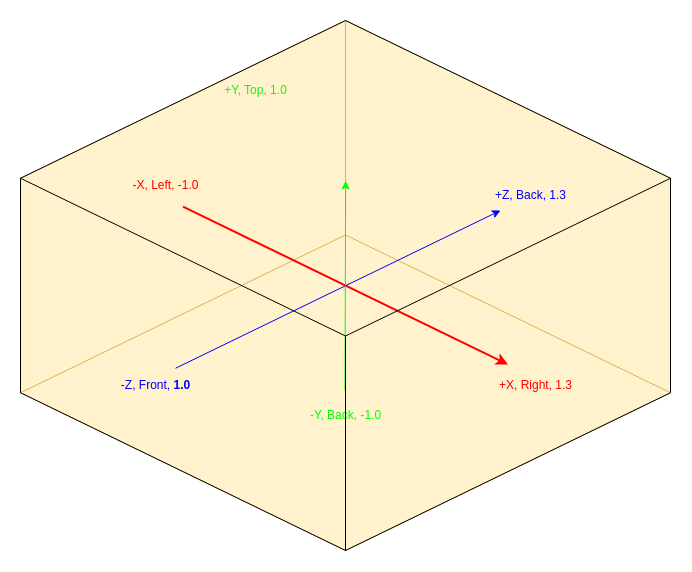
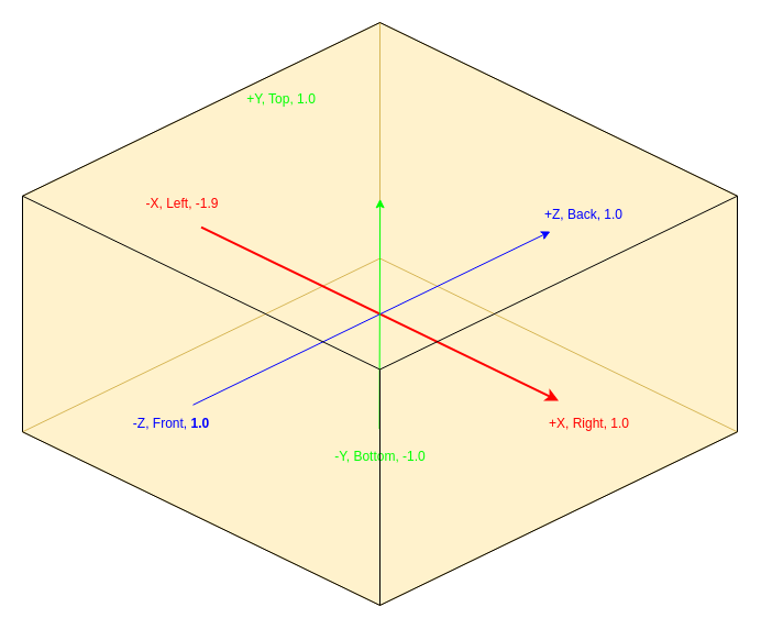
  <mxCell id="0" />
  <mxCell id="1" parent="0" />
  <mxCell id="2" value="" style="html=1;whiteSpace=wrap;shape=isoCube2;backgroundOutline=1;isoAngle=15.157;fillColor=#fff2cc;rotation=-180;strokeColor=#d6b656;" vertex="1" parent="1"><mxGeometry x="20" y="20" width="650" height="530" as="geometry" /></mxCell>
  <mxCell id="3" value="" style="endArrow=classic;html=1;rounded=0;exitX=0;exitY=0;exitDx=0;exitDy=372.25;exitPerimeter=0;entryX=0.5;entryY=1;entryDx=0;entryDy=0;entryPerimeter=0;fillColor=#e51400;strokeColor=#FF0000;strokeWidth=2;" edge="1" parent="1"><mxGeometry width="50" height="50" relative="1" as="geometry"><mxPoint x="182.5" y="206.13" as="sourcePoint" /><mxPoint x="507.5" y="363.88" as="targetPoint" /></mxGeometry></mxCell>
  <mxCell id="4" value="" style="endArrow=classic;html=1;rounded=0;exitX=0;exitY=0;exitDx=0;exitDy=372.25;exitPerimeter=0;entryX=0;entryY=0;entryDx=650;entryDy=372.25;entryPerimeter=0;strokeColor=#0000FF;" edge="1" parent="1"><mxGeometry width="50" height="50" relative="1" as="geometry"><mxPoint x="175" y="367.75" as="sourcePoint" /><mxPoint x="500" y="210" as="targetPoint" /></mxGeometry></mxCell>
  <mxCell id="5" value="" style="endArrow=classic;html=1;rounded=0;exitX=0.5;exitY=1;exitDx=0;exitDy=0;exitPerimeter=0;entryX=0.501;entryY=0.605;entryDx=0;entryDy=0;entryPerimeter=0;strokeColor=#00FF00;" edge="1" parent="1"><mxGeometry width="50" height="50" relative="1" as="geometry"><mxPoint x="344.5" y="389.68" as="sourcePoint" /><mxPoint x="345.15" y="180.33" as="targetPoint" /></mxGeometry></mxCell>
- <mxCell id="6" value="+X, Right, 1.3" style="text;html=1;align=center;verticalAlign=middle;resizable=0;points=[];autosize=1;strokeColor=none;fillColor=none;fontColor=#ff0000;" vertex="1" parent="1"><mxGeometry x="485" y="370" width="100" height="30" as="geometry" /></mxCell>
- <mxCell id="7" value="-X, Left, -1.0" style="text;html=1;align=center;verticalAlign=middle;resizable=0;points=[];autosize=1;strokeColor=none;fillColor=none;fontColor=#ff0000;" vertex="1" parent="1"><mxGeometry x="120" y="170" width="90" height="30" as="geometry" /></mxCell>
+ <mxCell id="6" value="+X, Right, 1.0" style="text;html=1;align=center;verticalAlign=middle;resizable=0;points=[];autosize=1;strokeColor=none;fillColor=none;fontColor=#ff0000;" vertex="1" parent="1"><mxGeometry x="485" y="370" width="100" height="30" as="geometry" /></mxCell>
+ <mxCell id="7" value="-X, Left, -1.9" style="text;html=1;align=center;verticalAlign=middle;resizable=0;points=[];autosize=1;strokeColor=none;fillColor=none;fontColor=#ff0000;" vertex="1" parent="1"><mxGeometry x="120" y="170" width="90" height="30" as="geometry" /></mxCell>
  <mxCell id="8" value="&lt;font color=&quot;#00ff00&quot;&gt;+Y, Top, 1.0&lt;/font&gt;" style="text;html=1;align=center;verticalAlign=middle;resizable=0;points=[];autosize=1;strokeColor=none;fillColor=none;fontColor=#ff0000;" vertex="1" parent="1"><mxGeometry x="210" y="75" width="90" height="30" as="geometry" /></mxCell>
- <mxCell id="9" value="&lt;font color=&quot;#00ff00&quot;&gt;-Y, Back, -1.0&lt;/font&gt;" style="text;html=1;align=center;verticalAlign=middle;resizable=0;points=[];autosize=1;strokeColor=none;fillColor=none;fontColor=#ff0000;" vertex="1" parent="1"><mxGeometry x="290" y="400" width="110" height="30" as="geometry" /></mxCell>
+ <mxCell id="9" value="&lt;font color=&quot;#00ff00&quot;&gt;-Y, Bottom, -1.0&lt;/font&gt;" style="text;html=1;align=center;verticalAlign=middle;resizable=0;points=[];autosize=1;strokeColor=none;fillColor=none;fontColor=#ff0000;" vertex="1" parent="1"><mxGeometry x="290" y="400" width="110" height="30" as="geometry" /></mxCell>
  <mxCell id="10" value="&lt;font&gt;-Z, Front, &lt;b&gt;1.0&lt;/b&gt;&lt;/font&gt;" style="text;html=1;align=center;verticalAlign=middle;resizable=0;points=[];autosize=1;strokeColor=none;fillColor=none;fontColor=#0000FF;" vertex="1" parent="1"><mxGeometry x="110" y="370" width="90" height="30" as="geometry" /></mxCell>
- <mxCell id="11" value="&lt;font&gt;+Z, Back, 1.3&lt;/font&gt;" style="text;html=1;align=center;verticalAlign=middle;resizable=0;points=[];autosize=1;strokeColor=none;fillColor=none;fontColor=#0000FF;" vertex="1" parent="1"><mxGeometry x="485" y="180" width="90" height="30" as="geometry" /></mxCell>
+ <mxCell id="11" value="&lt;font&gt;+Z, Back, 1.0&lt;/font&gt;" style="text;html=1;align=center;verticalAlign=middle;resizable=0;points=[];autosize=1;strokeColor=none;fillColor=none;fontColor=#0000FF;" vertex="1" parent="1"><mxGeometry x="485" y="180" width="90" height="30" as="geometry" /></mxCell>
  <mxCell id="12" value="" style="html=1;whiteSpace=wrap;shape=isoCube2;backgroundOutline=1;isoAngle=15.157;fillColor=none;" vertex="1" parent="1"><mxGeometry x="20" y="20" width="650" height="530" as="geometry" /></mxCell>
